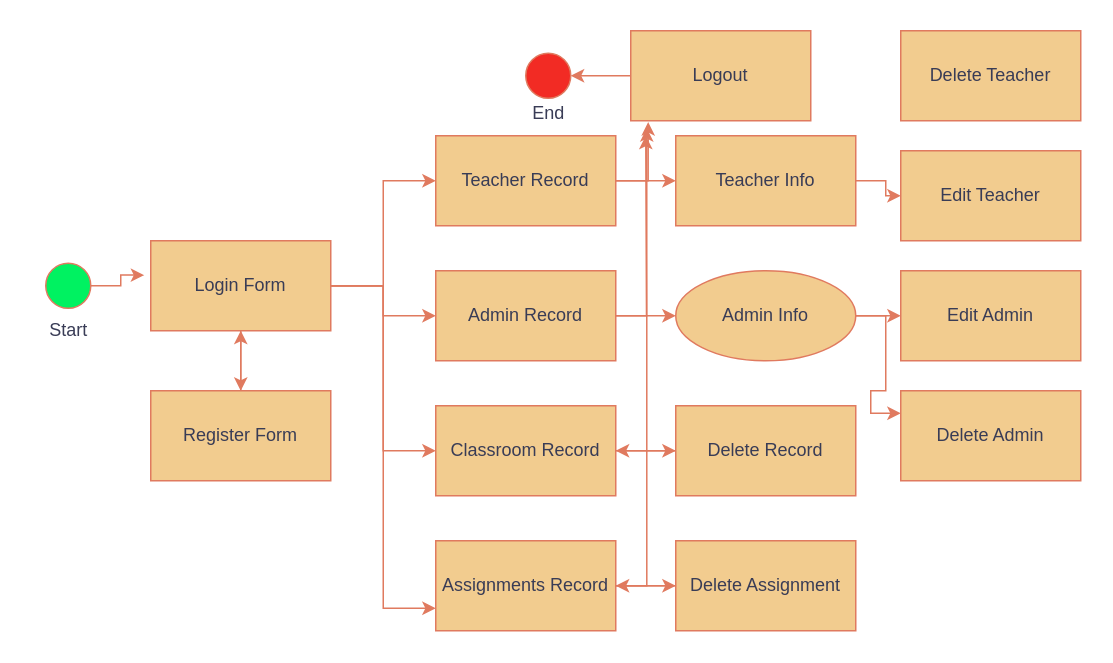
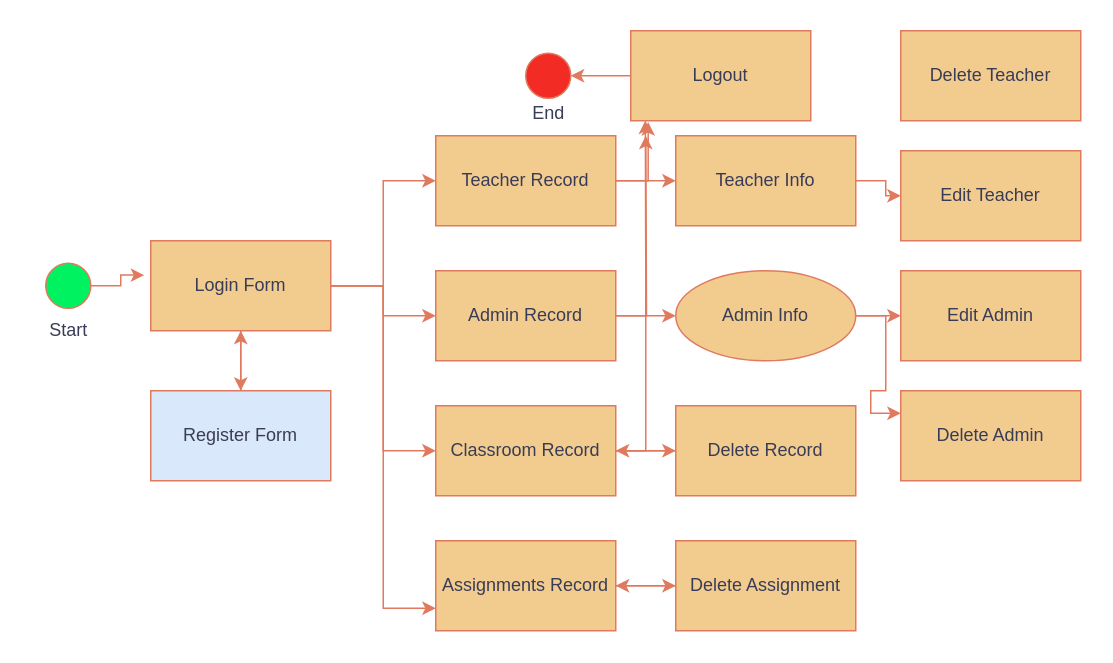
  <mxCell id="0" />
  <mxCell id="1" parent="0" />
  <mxCell id="2" style="edgeStyle=orthogonalEdgeStyle;rounded=0;orthogonalLoop=1;jettySize=auto;html=1;strokeColor=#E07A5F;fontColor=#393C56;fillColor=#F2CC8F;" parent="1" source="3" target="11" edge="1"><mxGeometry relative="1" as="geometry" /></mxCell>
- <mxCell id="3" value="Register Form" style="rounded=0;whiteSpace=wrap;html=1;labelBackgroundColor=none;fillColor=#F2CC8F;strokeColor=#E07A5F;fontColor=#393C56;" parent="1" vertex="1"><mxGeometry x="100" y="260" width="120" height="60" as="geometry" /></mxCell>
+ <mxCell id="3" value="Register Form" style="rounded=0;whiteSpace=wrap;html=1;labelBackgroundColor=none;fillColor=#dae8fc;strokeColor=#E07A5F;fontColor=#393C56;" parent="1" vertex="1"><mxGeometry x="100" y="260" width="120" height="60" as="geometry" /></mxCell>
  <mxCell id="4" value="" style="ellipse;whiteSpace=wrap;html=1;aspect=fixed;labelBackgroundColor=none;fillColor=#00F261;strokeColor=#E07A5F;fontColor=#393C56;" parent="1" vertex="1"><mxGeometry x="30" y="175" width="30" height="30" as="geometry" /></mxCell>
  <mxCell id="5" value="Start" style="text;html=1;align=center;verticalAlign=middle;resizable=0;points=[];autosize=1;strokeColor=none;fillColor=none;fontColor=#393C56;" parent="1" vertex="1"><mxGeometry x="20" y="205" width="50" height="30" as="geometry" /></mxCell>
  <mxCell id="6" style="edgeStyle=orthogonalEdgeStyle;rounded=0;orthogonalLoop=1;jettySize=auto;html=1;entryX=0.5;entryY=0;entryDx=0;entryDy=0;strokeColor=#E07A5F;fontColor=#393C56;fillColor=#F2CC8F;" parent="1" source="11" target="3" edge="1"><mxGeometry relative="1" as="geometry" /></mxCell>
  <mxCell id="7" style="edgeStyle=orthogonalEdgeStyle;rounded=0;orthogonalLoop=1;jettySize=auto;html=1;entryX=0;entryY=0.5;entryDx=0;entryDy=0;strokeColor=#E07A5F;fontColor=#393C56;fillColor=#F2CC8F;" parent="1" source="11" target="20" edge="1"><mxGeometry relative="1" as="geometry" /></mxCell>
  <mxCell id="8" style="edgeStyle=orthogonalEdgeStyle;rounded=0;orthogonalLoop=1;jettySize=auto;html=1;entryX=0;entryY=0.5;entryDx=0;entryDy=0;strokeColor=#E07A5F;fontColor=#393C56;fillColor=#F2CC8F;" parent="1" source="11" target="18" edge="1"><mxGeometry relative="1" as="geometry" /></mxCell>
  <mxCell id="9" style="edgeStyle=orthogonalEdgeStyle;rounded=0;orthogonalLoop=1;jettySize=auto;html=1;entryX=0;entryY=0.5;entryDx=0;entryDy=0;strokeColor=#E07A5F;fontColor=#393C56;fillColor=#F2CC8F;" parent="1" source="11" target="23" edge="1"><mxGeometry relative="1" as="geometry" /></mxCell>
  <mxCell id="10" style="edgeStyle=orthogonalEdgeStyle;rounded=0;orthogonalLoop=1;jettySize=auto;html=1;entryX=0;entryY=0.75;entryDx=0;entryDy=0;strokeColor=#E07A5F;fontColor=#393C56;fillColor=#F2CC8F;" parent="1" source="11" target="15" edge="1"><mxGeometry relative="1" as="geometry" /></mxCell>
  <mxCell id="11" value="Login Form" style="rounded=0;whiteSpace=wrap;html=1;labelBackgroundColor=none;fillColor=#F2CC8F;strokeColor=#E07A5F;fontColor=#393C56;" parent="1" vertex="1"><mxGeometry x="100" y="160" width="120" height="60" as="geometry" /></mxCell>
  <mxCell id="12" style="edgeStyle=orthogonalEdgeStyle;rounded=0;orthogonalLoop=1;jettySize=auto;html=1;entryX=-0.036;entryY=0.382;entryDx=0;entryDy=0;entryPerimeter=0;strokeColor=#E07A5F;fontColor=#393C56;fillColor=#F2CC8F;" parent="1" source="4" target="11" edge="1"><mxGeometry relative="1" as="geometry" /></mxCell>
- <mxCell id="13" style="edgeStyle=orthogonalEdgeStyle;rounded=0;orthogonalLoop=1;jettySize=auto;html=1;strokeColor=#E07A5F;fontColor=#393C56;fillColor=#F2CC8F;entryX=0.089;entryY=1.082;entryDx=0;entryDy=0;entryPerimeter=0;" parent="1" source="15" target="25" edge="1"><mxGeometry relative="1" as="geometry" /></mxCell>
  <mxCell id="14" style="edgeStyle=orthogonalEdgeStyle;rounded=0;orthogonalLoop=1;jettySize=auto;html=1;entryX=0;entryY=0.5;entryDx=0;entryDy=0;strokeColor=#E07A5F;fontColor=#393C56;fillColor=#F2CC8F;" parent="1" source="15" target="30" edge="1"><mxGeometry relative="1" as="geometry" /></mxCell>
  <mxCell id="15" value="Assignments Record" style="rounded=0;whiteSpace=wrap;html=1;labelBackgroundColor=none;fillColor=#F2CC8F;strokeColor=#E07A5F;fontColor=#393C56;" parent="1" vertex="1"><mxGeometry x="290" y="360" width="120" height="60" as="geometry" /></mxCell>
  <mxCell id="16" style="edgeStyle=orthogonalEdgeStyle;rounded=0;orthogonalLoop=1;jettySize=auto;html=1;strokeColor=#E07A5F;fontColor=#393C56;fillColor=#F2CC8F;" parent="1" source="18" edge="1"><mxGeometry relative="1" as="geometry"><mxPoint x="430" y="90" as="targetPoint" /></mxGeometry></mxCell>
  <mxCell id="17" style="edgeStyle=orthogonalEdgeStyle;rounded=0;orthogonalLoop=1;jettySize=auto;html=1;entryX=0;entryY=0.5;entryDx=0;entryDy=0;strokeColor=#E07A5F;fontColor=#393C56;fillColor=#F2CC8F;" parent="1" source="18" target="37" edge="1"><mxGeometry relative="1" as="geometry" /></mxCell>
  <mxCell id="18" value="Admin Record" style="rounded=0;whiteSpace=wrap;html=1;labelBackgroundColor=none;fillColor=#F2CC8F;strokeColor=#E07A5F;fontColor=#393C56;" parent="1" vertex="1"><mxGeometry x="290" y="180" width="120" height="60" as="geometry" /></mxCell>
  <mxCell id="19" style="edgeStyle=orthogonalEdgeStyle;rounded=0;orthogonalLoop=1;jettySize=auto;html=1;entryX=0;entryY=0.5;entryDx=0;entryDy=0;strokeColor=#E07A5F;fontColor=#393C56;fillColor=#F2CC8F;" parent="1" source="20" target="34" edge="1"><mxGeometry relative="1" as="geometry" /></mxCell>
  <mxCell id="20" value="Teacher Record" style="rounded=0;whiteSpace=wrap;html=1;labelBackgroundColor=none;fillColor=#F2CC8F;strokeColor=#E07A5F;fontColor=#393C56;" parent="1" vertex="1"><mxGeometry x="290" y="90" width="120" height="60" as="geometry" /></mxCell>
+ <mxCell id="21" style="edgeStyle=orthogonalEdgeStyle;rounded=0;orthogonalLoop=1;jettySize=auto;html=1;strokeColor=#E07A5F;fontColor=#393C56;fillColor=#F2CC8F;entryX=0.081;entryY=0.998;entryDx=0;entryDy=0;entryPerimeter=0;" parent="1" source="23" target="25" edge="1"><mxGeometry relative="1" as="geometry" /></mxCell>
  <mxCell id="22" style="edgeStyle=orthogonalEdgeStyle;rounded=0;orthogonalLoop=1;jettySize=auto;html=1;entryX=0;entryY=0.5;entryDx=0;entryDy=0;strokeColor=#E07A5F;fontColor=#393C56;fillColor=#F2CC8F;" parent="1" source="23" target="32" edge="1"><mxGeometry relative="1" as="geometry" /></mxCell>
  <mxCell id="23" value="Classroom Record" style="rounded=0;whiteSpace=wrap;html=1;labelBackgroundColor=none;fillColor=#F2CC8F;strokeColor=#E07A5F;fontColor=#393C56;" parent="1" vertex="1"><mxGeometry x="290" y="270" width="120" height="60" as="geometry" /></mxCell>
  <mxCell id="24" style="edgeStyle=orthogonalEdgeStyle;rounded=0;orthogonalLoop=1;jettySize=auto;html=1;entryX=1;entryY=0.5;entryDx=0;entryDy=0;strokeColor=#E07A5F;fontColor=#393C56;fillColor=#F2CC8F;" parent="1" source="25" target="26" edge="1"><mxGeometry relative="1" as="geometry" /></mxCell>
  <mxCell id="25" value="Logout" style="rounded=0;whiteSpace=wrap;html=1;labelBackgroundColor=none;fillColor=#F2CC8F;strokeColor=#E07A5F;fontColor=#393C56;" parent="1" vertex="1"><mxGeometry x="420" y="20" width="120" height="60" as="geometry" /></mxCell>
  <mxCell id="26" value="" style="ellipse;whiteSpace=wrap;html=1;aspect=fixed;labelBackgroundColor=none;fillColor=#F22B24;strokeColor=#E07A5F;fontColor=#393C56;" parent="1" vertex="1"><mxGeometry x="350" y="35" width="30" height="30" as="geometry" /></mxCell>
  <mxCell id="27" value="End" style="text;html=1;align=center;verticalAlign=middle;resizable=0;points=[];autosize=1;strokeColor=none;fillColor=none;fontColor=#393C56;" parent="1" vertex="1"><mxGeometry x="345" y="60" width="40" height="30" as="geometry" /></mxCell>
  <mxCell id="28" style="edgeStyle=orthogonalEdgeStyle;rounded=0;orthogonalLoop=1;jettySize=auto;html=1;entryX=0.097;entryY=1.015;entryDx=0;entryDy=0;entryPerimeter=0;strokeColor=#E07A5F;fontColor=#393C56;fillColor=#F2CC8F;" parent="1" source="20" target="25" edge="1"><mxGeometry relative="1" as="geometry" /></mxCell>
  <mxCell id="29" style="edgeStyle=orthogonalEdgeStyle;rounded=0;orthogonalLoop=1;jettySize=auto;html=1;entryX=1;entryY=0.5;entryDx=0;entryDy=0;strokeColor=#E07A5F;fontColor=#393C56;fillColor=#F2CC8F;" parent="1" source="30" target="15" edge="1"><mxGeometry relative="1" as="geometry" /></mxCell>
  <mxCell id="30" value="Delete Assignment" style="rounded=0;whiteSpace=wrap;html=1;labelBackgroundColor=none;fillColor=#F2CC8F;strokeColor=#E07A5F;fontColor=#393C56;" parent="1" vertex="1"><mxGeometry x="450" y="360" width="120" height="60" as="geometry" /></mxCell>
  <mxCell id="31" style="edgeStyle=orthogonalEdgeStyle;rounded=0;orthogonalLoop=1;jettySize=auto;html=1;entryX=1;entryY=0.5;entryDx=0;entryDy=0;strokeColor=#E07A5F;fontColor=#393C56;fillColor=#F2CC8F;" parent="1" source="32" target="23" edge="1"><mxGeometry relative="1" as="geometry" /></mxCell>
  <mxCell id="32" value="Delete Record" style="rounded=0;whiteSpace=wrap;html=1;labelBackgroundColor=none;fillColor=#F2CC8F;strokeColor=#E07A5F;fontColor=#393C56;" parent="1" vertex="1"><mxGeometry x="450" y="270" width="120" height="60" as="geometry" /></mxCell>
  <mxCell id="33" style="edgeStyle=orthogonalEdgeStyle;rounded=0;orthogonalLoop=1;jettySize=auto;html=1;strokeColor=#E07A5F;fontColor=#393C56;fillColor=#F2CC8F;" parent="1" source="34" target="39" edge="1"><mxGeometry relative="1" as="geometry" /></mxCell>
  <mxCell id="34" value="Teacher Info" style="rounded=0;whiteSpace=wrap;html=1;labelBackgroundColor=none;fillColor=#F2CC8F;strokeColor=#E07A5F;fontColor=#393C56;" parent="1" vertex="1"><mxGeometry x="450" y="90" width="120" height="60" as="geometry" /></mxCell>
  <mxCell id="35" style="edgeStyle=orthogonalEdgeStyle;rounded=0;orthogonalLoop=1;jettySize=auto;html=1;entryX=0;entryY=0.5;entryDx=0;entryDy=0;strokeColor=#E07A5F;fontColor=#393C56;fillColor=#F2CC8F;" parent="1" source="37" target="40" edge="1"><mxGeometry relative="1" as="geometry" /></mxCell>
  <mxCell id="36" style="edgeStyle=orthogonalEdgeStyle;rounded=0;orthogonalLoop=1;jettySize=auto;html=1;entryX=0;entryY=0.25;entryDx=0;entryDy=0;strokeColor=#E07A5F;fontColor=#393C56;fillColor=#F2CC8F;" parent="1" source="37" target="41" edge="1"><mxGeometry relative="1" as="geometry" /></mxCell>
  <mxCell id="37" value="Admin Info" style="ellipse;whiteSpace=wrap;html=1;labelBackgroundColor=none;fillColor=#F2CC8F;strokeColor=#E07A5F;fontColor=#393C56;" parent="1" vertex="1"><mxGeometry x="450" y="180" width="120" height="60" as="geometry" /></mxCell>
  <mxCell id="38" value="Delete Teacher" style="rounded=0;whiteSpace=wrap;html=1;labelBackgroundColor=none;fillColor=#F2CC8F;strokeColor=#E07A5F;fontColor=#393C56;" parent="1" vertex="1"><mxGeometry x="600" y="20" width="120" height="60" as="geometry" /></mxCell>
  <mxCell id="39" value="Edit Teacher" style="rounded=0;whiteSpace=wrap;html=1;labelBackgroundColor=none;fillColor=#F2CC8F;strokeColor=#E07A5F;fontColor=#393C56;" parent="1" vertex="1"><mxGeometry x="600" y="100" width="120" height="60" as="geometry" /></mxCell>
  <mxCell id="40" value="Edit Admin" style="rounded=0;whiteSpace=wrap;html=1;labelBackgroundColor=none;fillColor=#F2CC8F;strokeColor=#E07A5F;fontColor=#393C56;" parent="1" vertex="1"><mxGeometry x="600" y="180" width="120" height="60" as="geometry" /></mxCell>
  <mxCell id="41" value="Delete Admin" style="rounded=0;whiteSpace=wrap;html=1;labelBackgroundColor=none;fillColor=#F2CC8F;strokeColor=#E07A5F;fontColor=#393C56;" parent="1" vertex="1"><mxGeometry x="600" y="260" width="120" height="60" as="geometry" /></mxCell>
